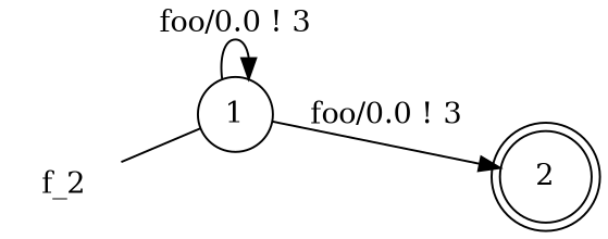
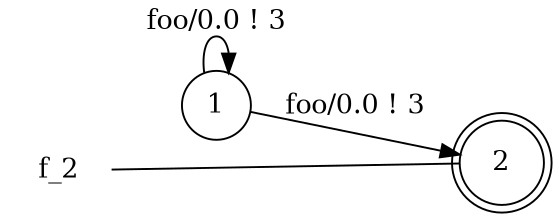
  digraph {
    fontname="DejaVu Serif"
    rankdir=LR
    node [fontname="DejaVu Serif"]
    edge [fontname="DejaVu Serif"]
    n1 [label=f_2 shape=plaintext]
    n2 [label=1 shape=circle]
    n3 [label=2 shape=doublecircle]
-   n1 -> n2 [arrowhead=none]
+   n1 -> n3 [arrowhead=none]
    n2 -> n2 [label="foo/0.0 ! 3"]
    n2 -> n3 [label="foo/0.0 ! 3"]
  }
